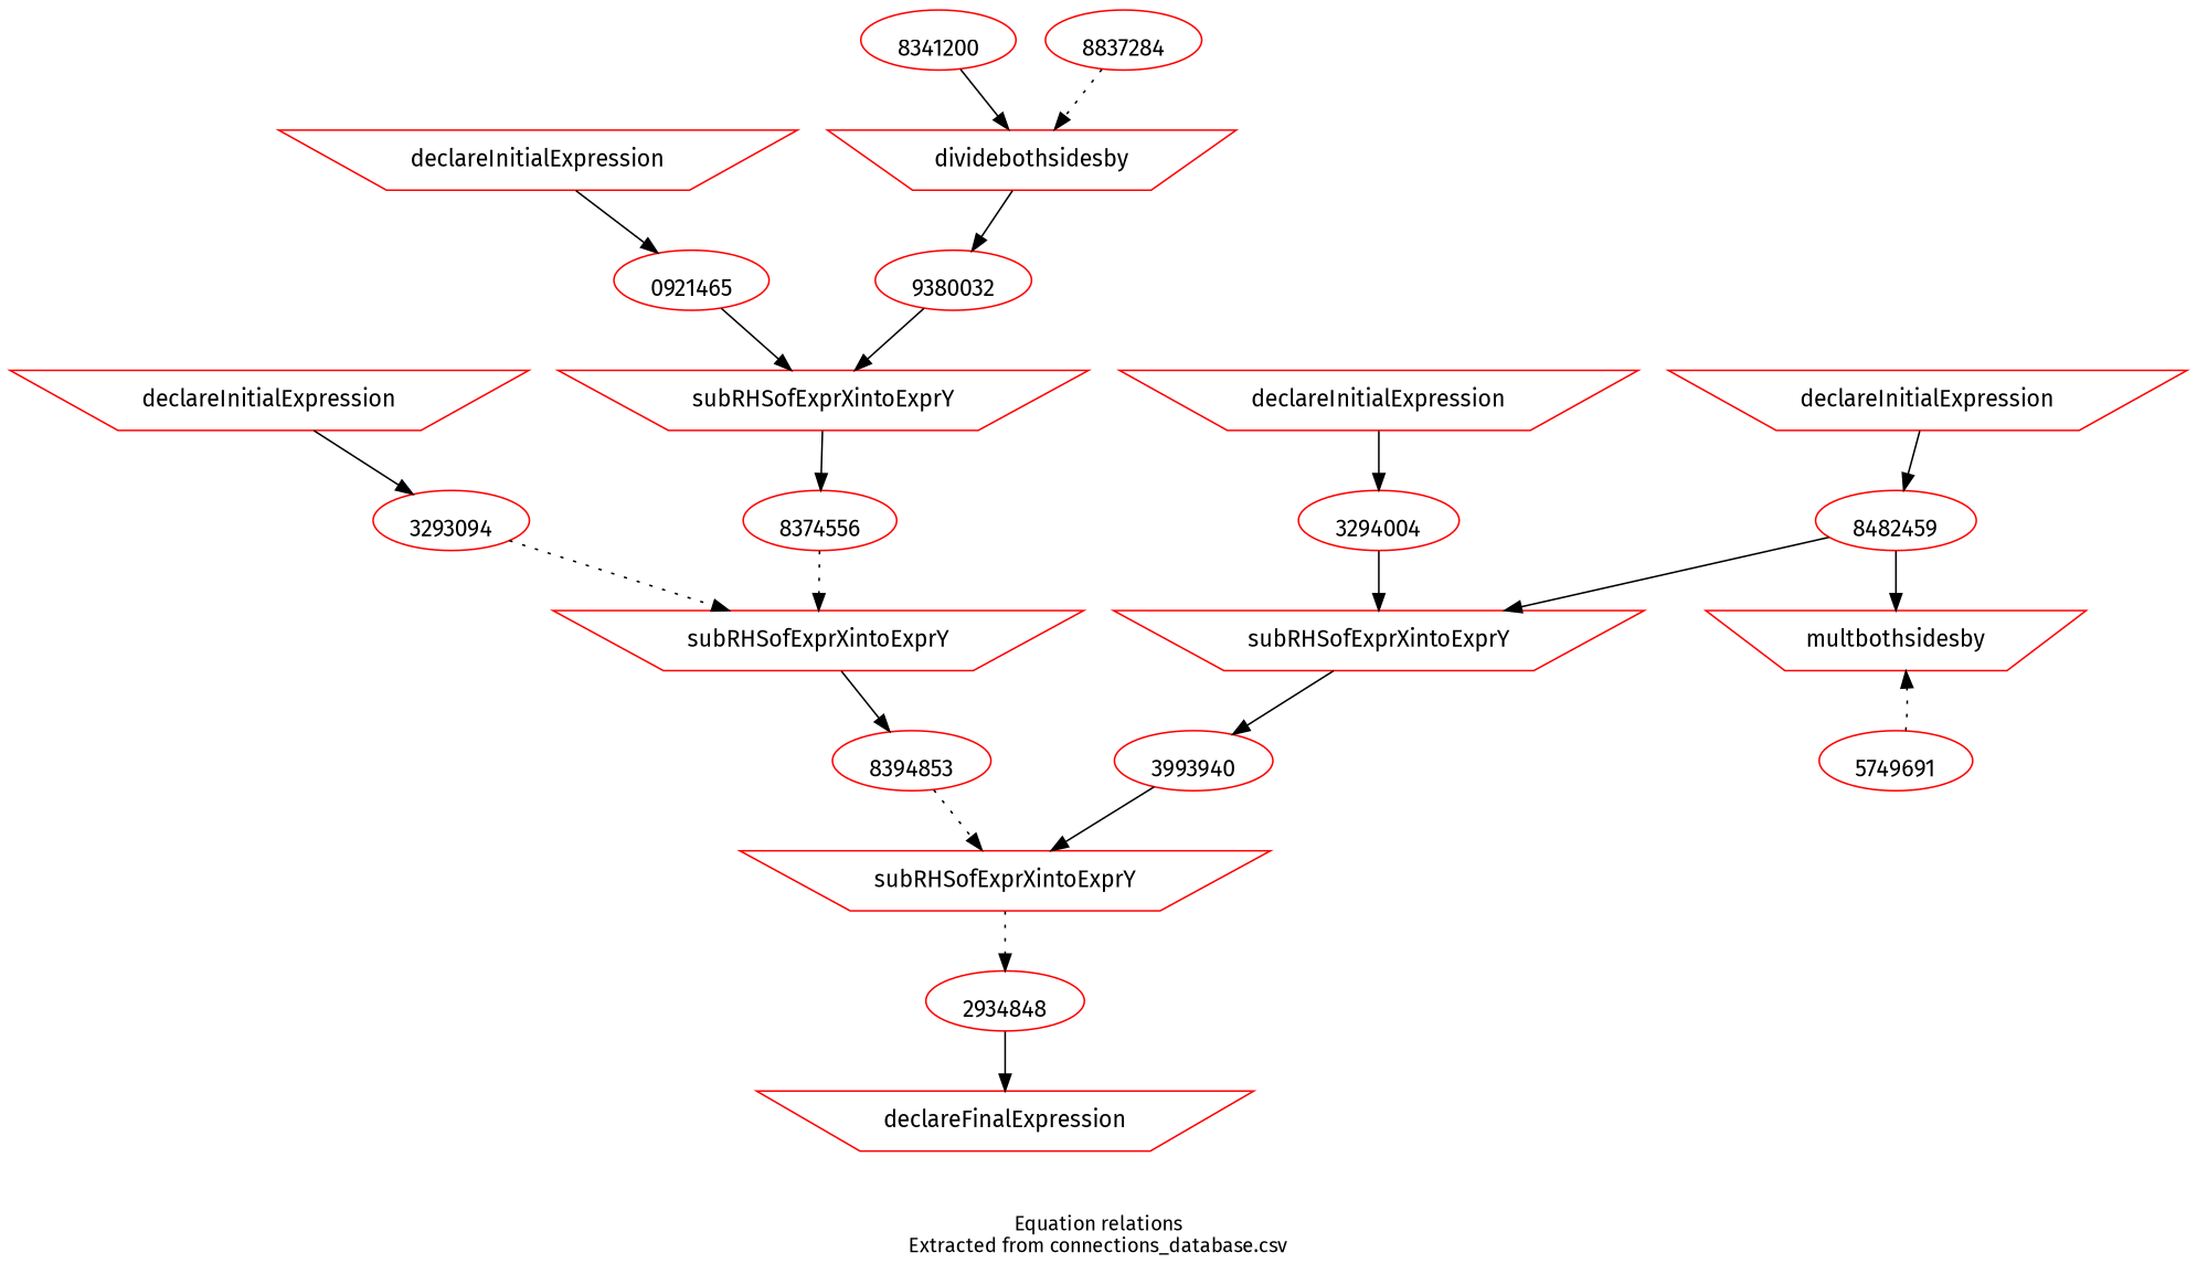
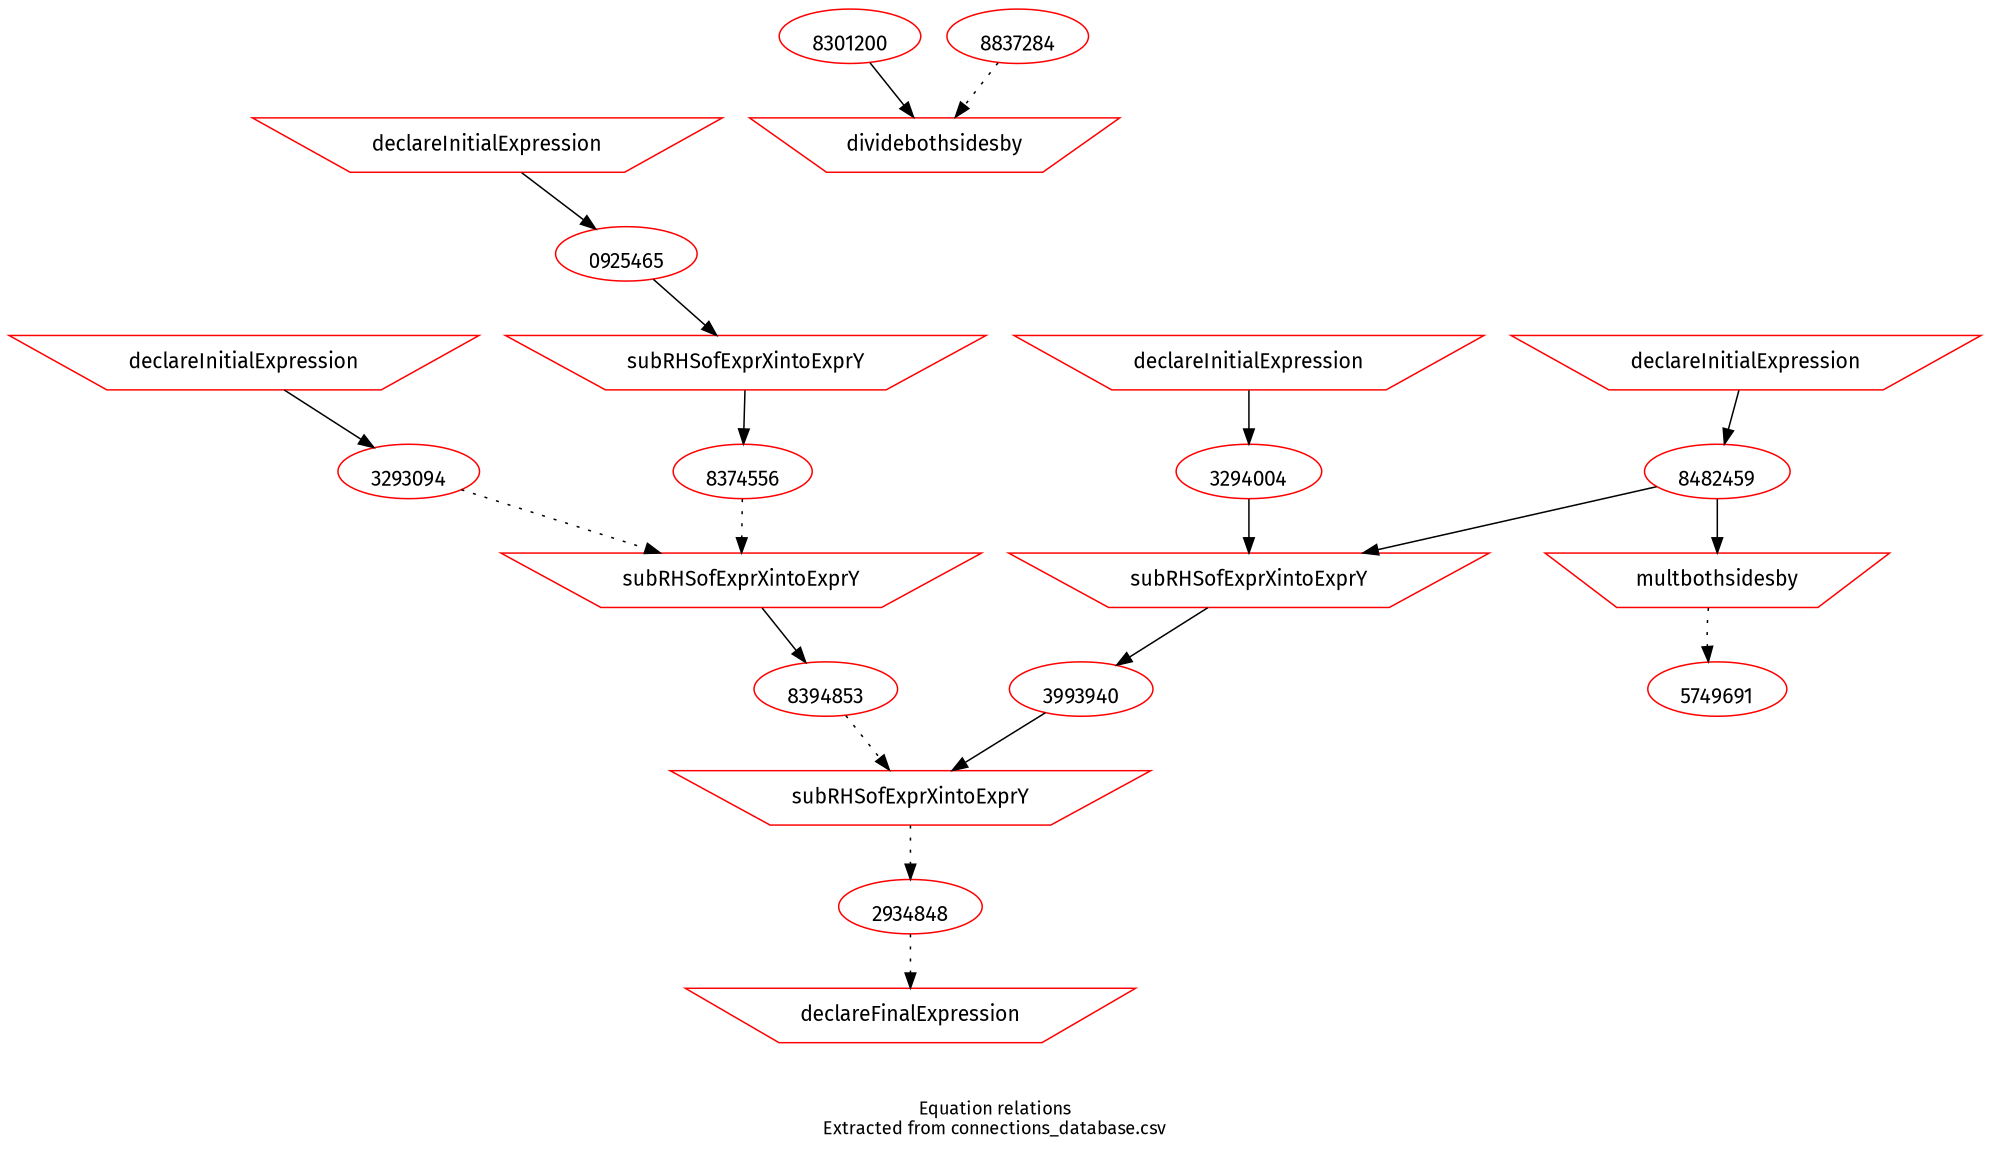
  digraph {
    fontname="Fira Sans"
    fontsize=12
    label="Equation relations\nExtracted from connections_database.csv"
    node [color=red fontname="Fira Sans" shape=ellipse labelloc=b]
    edge [fontname="Fira Sans" style=solid]
    n1 [label=declareInitialExpression shape=invtrapezium labelloc=""]
    3293094
    n3 [label=subRHSofExprXintoExprY shape=invtrapezium labelloc=""]
    8394853
    n5 [label=declareInitialExpression shape=invtrapezium labelloc=""]
    3294004
    n7 [label=subRHSofExprXintoExprY shape=invtrapezium labelloc=""]
    3993940
    n9 [label=declareInitialExpression shape=invtrapezium labelloc=""]
-   0921465
+   0921465 [label=0925465]
    n11 [label=subRHSofExprXintoExprY shape=invtrapezium labelloc=""]
    8374556
    n13 [label=declareInitialExpression shape=invtrapezium labelloc=""]
    8482459
    n15 [label=multbothsidesby shape=invtrapezium labelloc=""]
    n16 [label=subRHSofExprXintoExprY shape=invtrapezium labelloc=""]
    2934848
    n18 [label=declareFinalExpression shape=invtrapezium labelloc=""]
    n19 [label=5749691]
    n20 [label=dividebothsidesby shape=invtrapezium labelloc=""]
-   8341200
-   9380032
+   8341200 [label=8301200]
    8837284
    n1 -> 3293094
    3293094 -> n3 [style=dotted]
    n3 -> 8394853
    8394853 -> n16 [style=dotted]
    n5 -> 3294004
    3294004 -> n7
    n7 -> 3993940
    3993940 -> n16
    n9 -> 0921465
    0921465 -> n11
    n11 -> 8374556
    8374556 -> n3 [style=dotted]
    n13 -> 8482459
    8482459 -> n7
    8482459 -> n15
    n16 -> 2934848 [style=dotted]
-   2934848 -> n18
-   n19 -> n15 [style=dotted]
-   n20 -> 9380032
+   2934848 -> n18 [style=dotted]
+   n15 -> n19 [style=dotted]
    8341200 -> n20
-   9380032 -> n11
    8837284 -> n20 [style=dotted]
  }
